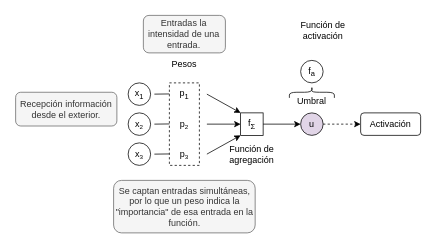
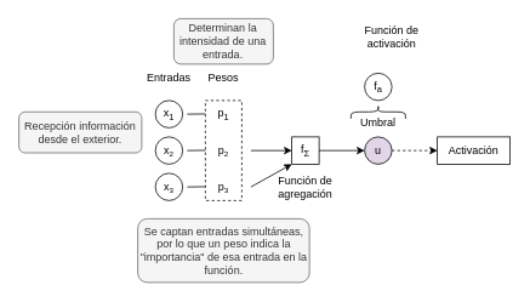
  <mxCell id="0" />
  <mxCell id="1" parent="0" />
  <mxCell id="2" value="x&lt;sub&gt;1&lt;/sub&gt;" style="ellipse;whiteSpace=wrap;html=1;aspect=fixed;" vertex="1" parent="1"><mxGeometry x="170" y="110" width="30" height="30" as="geometry" /></mxCell>
  <mxCell id="3" value="x&lt;span style=&quot;font-size: 10px;&quot;&gt;&lt;sub&gt;2&lt;/sub&gt;&lt;/span&gt;" style="ellipse;whiteSpace=wrap;html=1;aspect=fixed;" vertex="1" parent="1"><mxGeometry x="170" y="150" width="30" height="30" as="geometry" /></mxCell>
  <mxCell id="4" value="x&lt;span style=&quot;font-size: 10px;&quot;&gt;&lt;sub&gt;3&lt;/sub&gt;&lt;/span&gt;" style="ellipse;whiteSpace=wrap;html=1;aspect=fixed;" vertex="1" parent="1"><mxGeometry x="170" y="190" width="30" height="30" as="geometry" /></mxCell>
  <mxCell id="5" value="Pesos" style="text;html=1;strokeColor=none;fillColor=none;align=center;verticalAlign=middle;whiteSpace=wrap;rounded=0;dashed=1;strokeWidth=1;" vertex="1" parent="1"><mxGeometry x="215" y="70" width="60" height="30" as="geometry" /></mxCell>
+ <mxCell id="6" value="Entradas" style="text;html=1;strokeColor=none;fillColor=none;align=center;verticalAlign=middle;whiteSpace=wrap;rounded=0;dashed=1;strokeWidth=1;" vertex="1" parent="1"><mxGeometry x="155" y="70" width="60" height="30" as="geometry" /></mxCell>
  <mxCell id="7" value="p&lt;span style=&quot;font-size: 10px;&quot;&gt;&lt;sub&gt;2&lt;/sub&gt;&lt;/span&gt;" style="text;html=1;strokeColor=none;fillColor=none;align=center;verticalAlign=middle;whiteSpace=wrap;rounded=0;dashed=1;strokeWidth=1;" vertex="1" parent="1"><mxGeometry x="215" y="150" width="60" height="30" as="geometry" /></mxCell>
  <mxCell id="8" value="p&lt;sub&gt;1&lt;/sub&gt;" style="text;html=1;strokeColor=none;fillColor=none;align=center;verticalAlign=middle;whiteSpace=wrap;rounded=0;dashed=1;strokeWidth=1;" vertex="1" parent="1"><mxGeometry x="215" y="110" width="60" height="30" as="geometry" /></mxCell>
  <mxCell id="9" value="" style="rounded=0;whiteSpace=wrap;html=1;dashed=1;strokeWidth=1;fillColor=none;" vertex="1" parent="1"><mxGeometry x="225" y="110" width="40" height="110" as="geometry" /></mxCell>
  <mxCell id="10" value="p&lt;span style=&quot;font-size: 10px;&quot;&gt;&lt;sub&gt;3&lt;/sub&gt;&lt;/span&gt;" style="text;html=1;strokeColor=none;fillColor=none;align=center;verticalAlign=middle;whiteSpace=wrap;rounded=0;dashed=1;strokeWidth=1;" vertex="1" parent="1"><mxGeometry x="215" y="190" width="60" height="30" as="geometry" /></mxCell>
  <mxCell id="11" value="" style="endArrow=none;html=1;rounded=0;" edge="1" parent="1"><mxGeometry width="50" height="50" relative="1" as="geometry"><mxPoint x="205" y="125" as="sourcePoint" /><mxPoint x="225" y="124.76" as="targetPoint" /></mxGeometry></mxCell>
  <mxCell id="12" value="" style="endArrow=none;html=1;rounded=0;" edge="1" parent="1"><mxGeometry width="50" height="50" relative="1" as="geometry"><mxPoint x="205" y="165" as="sourcePoint" /><mxPoint x="225" y="164.76" as="targetPoint" /></mxGeometry></mxCell>
  <mxCell id="13" value="" style="endArrow=none;html=1;rounded=0;" edge="1" parent="1"><mxGeometry width="50" height="50" relative="1" as="geometry"><mxPoint x="205" y="205" as="sourcePoint" /><mxPoint x="225" y="204.76" as="targetPoint" /></mxGeometry></mxCell>
- <mxCell id="14" value="" style="endArrow=classic;html=1;rounded=0;exitX=1;exitY=0.5;exitDx=0;exitDy=0;entryX=0;entryY=0;entryDx=0;entryDy=0;" edge="1" parent="1" source="8" target="15"><mxGeometry width="50" height="50" relative="1" as="geometry"><mxPoint x="280" y="150" as="sourcePoint" /><mxPoint x="330" y="150" as="targetPoint" /></mxGeometry></mxCell>
  <mxCell id="15" value="f&lt;sub&gt;Σ&lt;/sub&gt;" style="whiteSpace=wrap;html=1;aspect=fixed;rounded=0;" vertex="1" parent="1"><mxGeometry x="320" y="150" width="30" height="30" as="geometry" /></mxCell>
  <mxCell id="16" value="" style="endArrow=classic;html=1;rounded=0;exitX=1;exitY=0.5;exitDx=0;exitDy=0;entryX=0;entryY=1;entryDx=0;entryDy=0;" edge="1" parent="1" source="10" target="15"><mxGeometry width="50" height="50" relative="1" as="geometry"><mxPoint x="285" y="135" as="sourcePoint" /><mxPoint x="340" y="180" as="targetPoint" /></mxGeometry></mxCell>
  <mxCell id="17" value="" style="endArrow=classic;html=1;rounded=0;exitX=1;exitY=0.5;exitDx=0;exitDy=0;entryX=0;entryY=0.5;entryDx=0;entryDy=0;" edge="1" parent="1" source="7" target="15"><mxGeometry width="50" height="50" relative="1" as="geometry"><mxPoint x="295" y="145" as="sourcePoint" /><mxPoint x="340" y="165" as="targetPoint" /></mxGeometry></mxCell>
  <mxCell id="18" value="Función de agregación" style="text;html=1;strokeColor=none;fillColor=none;align=center;verticalAlign=middle;whiteSpace=wrap;rounded=0;dashed=1;strokeWidth=1;" vertex="1" parent="1"><mxGeometry x="290" y="190" width="90" height="30" as="geometry" /></mxCell>
  <mxCell id="19" value="u" style="ellipse;whiteSpace=wrap;html=1;aspect=fixed;fillColor=#e1d5e7;" vertex="1" parent="1"><mxGeometry x="400" y="150" width="30" height="30" as="geometry" /></mxCell>
  <mxCell id="20" value="" style="endArrow=classic;html=1;rounded=0;exitX=1;exitY=0.5;exitDx=0;exitDy=0;entryX=0;entryY=0.5;entryDx=0;entryDy=0;" edge="1" parent="1" source="15" target="19"><mxGeometry width="50" height="50" relative="1" as="geometry"><mxPoint x="350" y="164.58" as="sourcePoint" /><mxPoint x="395" y="164.58" as="targetPoint" /></mxGeometry></mxCell>
  <mxCell id="21" value="Umbral" style="text;html=1;strokeColor=none;fillColor=none;align=center;verticalAlign=middle;whiteSpace=wrap;rounded=0;dashed=1;strokeWidth=1;" vertex="1" parent="1"><mxGeometry x="385" y="120" width="60" height="30" as="geometry" /></mxCell>
- <mxCell id="22" value="Activación" style="whiteSpace=wrap;html=1;strokeWidth=1;fillColor=none;rounded=1;" vertex="1" parent="1"><mxGeometry x="480" y="150" width="80" height="30" as="geometry" /></mxCell>
+ <mxCell id="22" value="Activación" style="rounded=0;whiteSpace=wrap;html=1;strokeWidth=1;fillColor=none;" vertex="1" parent="1"><mxGeometry x="480" y="150" width="80" height="30" as="geometry" /></mxCell>
  <mxCell id="23" value="" style="endArrow=classic;html=1;rounded=0;exitX=1;exitY=0.5;exitDx=0;exitDy=0;entryX=0;entryY=0.5;entryDx=0;entryDy=0;dashed=1;" edge="1" parent="1" source="19" target="22"><mxGeometry width="50" height="50" relative="1" as="geometry"><mxPoint x="360" y="175" as="sourcePoint" /><mxPoint x="410" y="175" as="targetPoint" /></mxGeometry></mxCell>
  <mxCell id="24" value="Recepción información desde el exterior." style="rounded=1;whiteSpace=wrap;html=1;strokeWidth=1;fillColor=#f5f5f5;fontColor=#333333;strokeColor=#666666;" vertex="1" parent="1"><mxGeometry x="20" y="122.5" width="135" height="45" as="geometry" /></mxCell>
  <mxCell id="25" value="Se captan entradas simultáneas, por lo que un peso indica la &quot;importancia&quot; de esa entrada en la función." style="rounded=1;whiteSpace=wrap;html=1;strokeWidth=1;fillColor=#f5f5f5;fontColor=#333333;strokeColor=#666666;" vertex="1" parent="1"><mxGeometry x="150.63" y="240" width="188.75" height="70" as="geometry" /></mxCell>
- <mxCell id="26" value="Entradas la intensidad de una entrada." style="rounded=1;whiteSpace=wrap;html=1;strokeWidth=1;fillColor=#f5f5f5;fontColor=#333333;strokeColor=#666666;" vertex="1" parent="1"><mxGeometry x="190.32" y="20" width="109.38" height="50" as="geometry" /></mxCell>
+ <mxCell id="26" value="Determinan la intensidad de una entrada." style="rounded=1;whiteSpace=wrap;html=1;strokeWidth=1;fillColor=#f5f5f5;fontColor=#333333;strokeColor=#666666;" vertex="1" parent="1"><mxGeometry x="190.32" y="20" width="109.38" height="50" as="geometry" /></mxCell>
  <mxCell id="27" value="f&lt;sub&gt;a&lt;/sub&gt;" style="ellipse;whiteSpace=wrap;html=1;aspect=fixed;" vertex="1" parent="1"><mxGeometry x="400" y="80" width="30" height="30" as="geometry" /></mxCell>
  <mxCell id="28" value="" style="shape=curlyBracket;whiteSpace=wrap;html=1;rounded=1;flipH=1;labelPosition=right;verticalLabelPosition=middle;align=left;verticalAlign=middle;strokeWidth=1;fillColor=none;rotation=-90;" vertex="1" parent="1"><mxGeometry x="407.5" y="92.5" width="15" height="60" as="geometry" /></mxCell>
  <mxCell id="29" value="Función de activación" style="text;html=1;strokeColor=none;fillColor=none;align=center;verticalAlign=middle;whiteSpace=wrap;rounded=0;dashed=1;strokeWidth=1;" vertex="1" parent="1"><mxGeometry x="385" y="25" width="90" height="30" as="geometry" /></mxCell>
